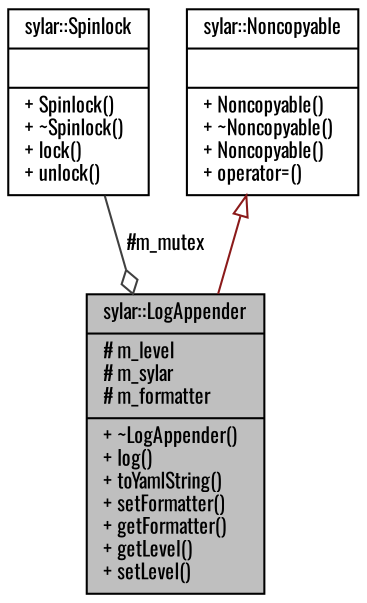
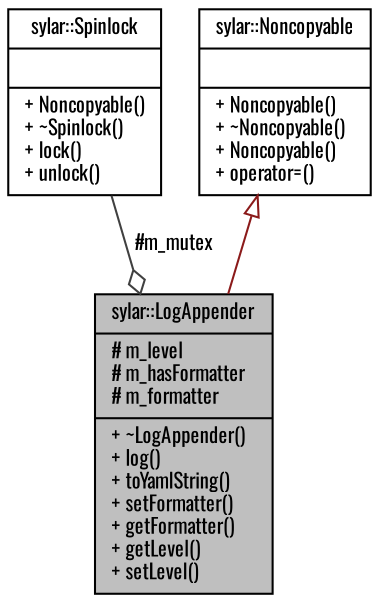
  digraph {
    fontname=Oswald
    node [color=black fillcolor=white fontname=Oswald fontsize=10 shape=record style=filled]
    edge [fontname=Oswald fontsize=10 labelfontname=Helvetica labelfontsize=10 style=solid]
-   n1 [fillcolor=grey75 fontcolor=black height=0.2 label="{sylar::LogAppender\n|# m_level\l# m_sylar\l# m_formatter\l|+ ~LogAppender()\l+ log()\l+ toYamlString()\l+ setFormatter()\l+ getFormatter()\l+ getLevel()\l+ setLevel()\l}" width=0.4]
-   n2 [height=0.2 label="{sylar::Spinlock\n||+ Spinlock()\l+ ~Spinlock()\l+ lock()\l+ unlock()\l}" width=0.4]
+   n1 [fillcolor=grey75 fontcolor=black height=0.2 label="{sylar::LogAppender\n|# m_level\l# m_hasFormatter\l# m_formatter\l|+ ~LogAppender()\l+ log()\l+ toYamlString()\l+ setFormatter()\l+ getFormatter()\l+ getLevel()\l+ setLevel()\l}" width=0.4]
+   n2 [height=0.2 label="{sylar::Spinlock\n||+ Noncopyable()\l+ ~Spinlock()\l+ lock()\l+ unlock()\l}" width=0.4]
    n3 [height=0.2 label="{sylar::Noncopyable\n||+ Noncopyable()\l+ ~Noncopyable()\l+ Noncopyable()\l+ operator=()\l}" width=0.4]
    n2 -> n1 [arrowhead=odiamond color=grey25 label=" #m_mutex"]
    n3 -> n1 [arrowtail=onormal color=firebrick4 dir=back]
  }
